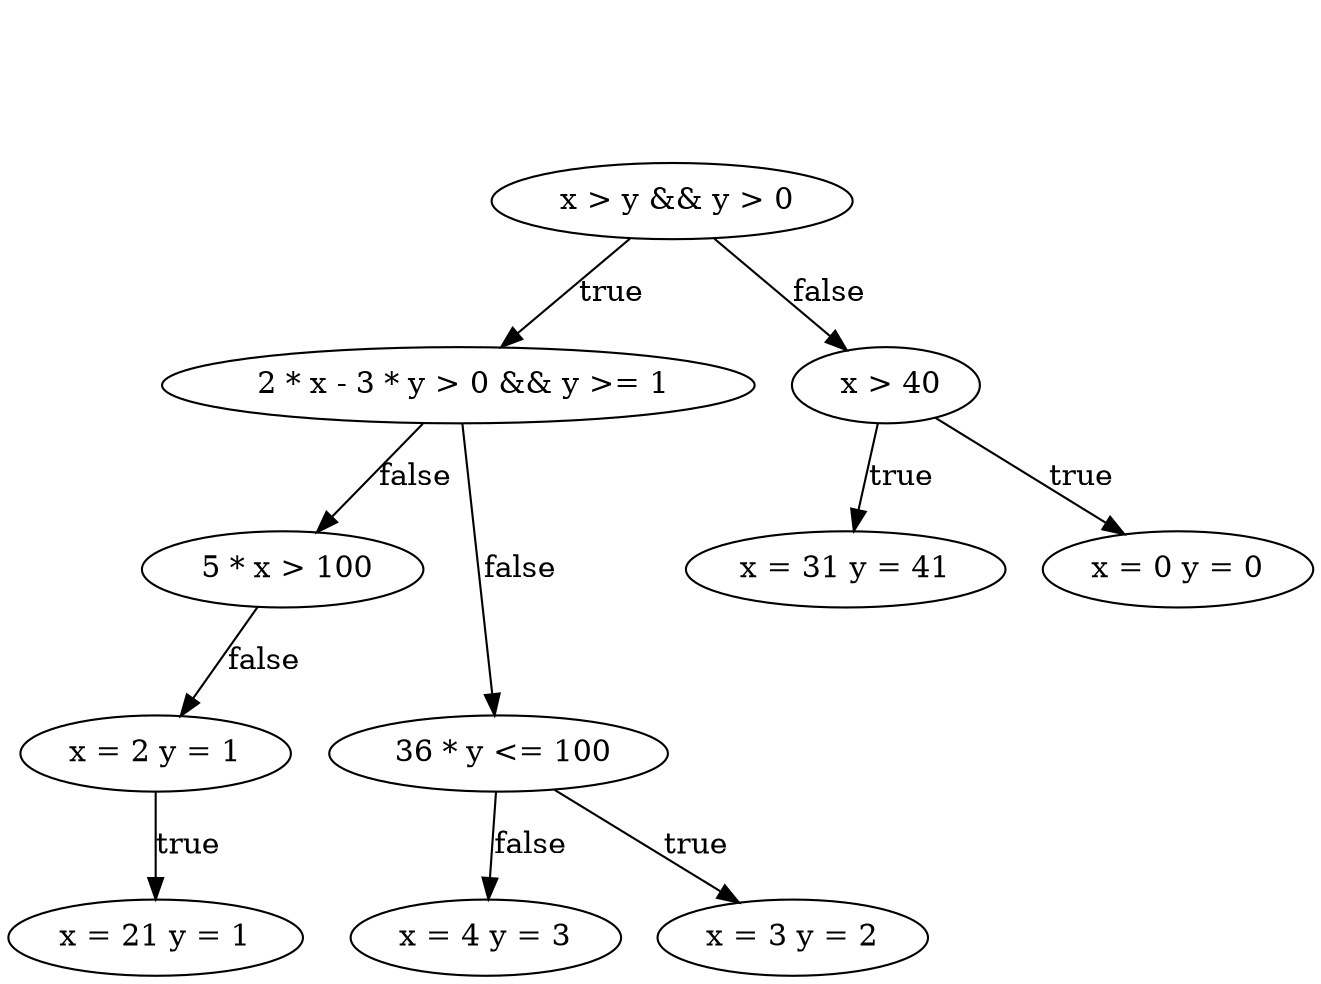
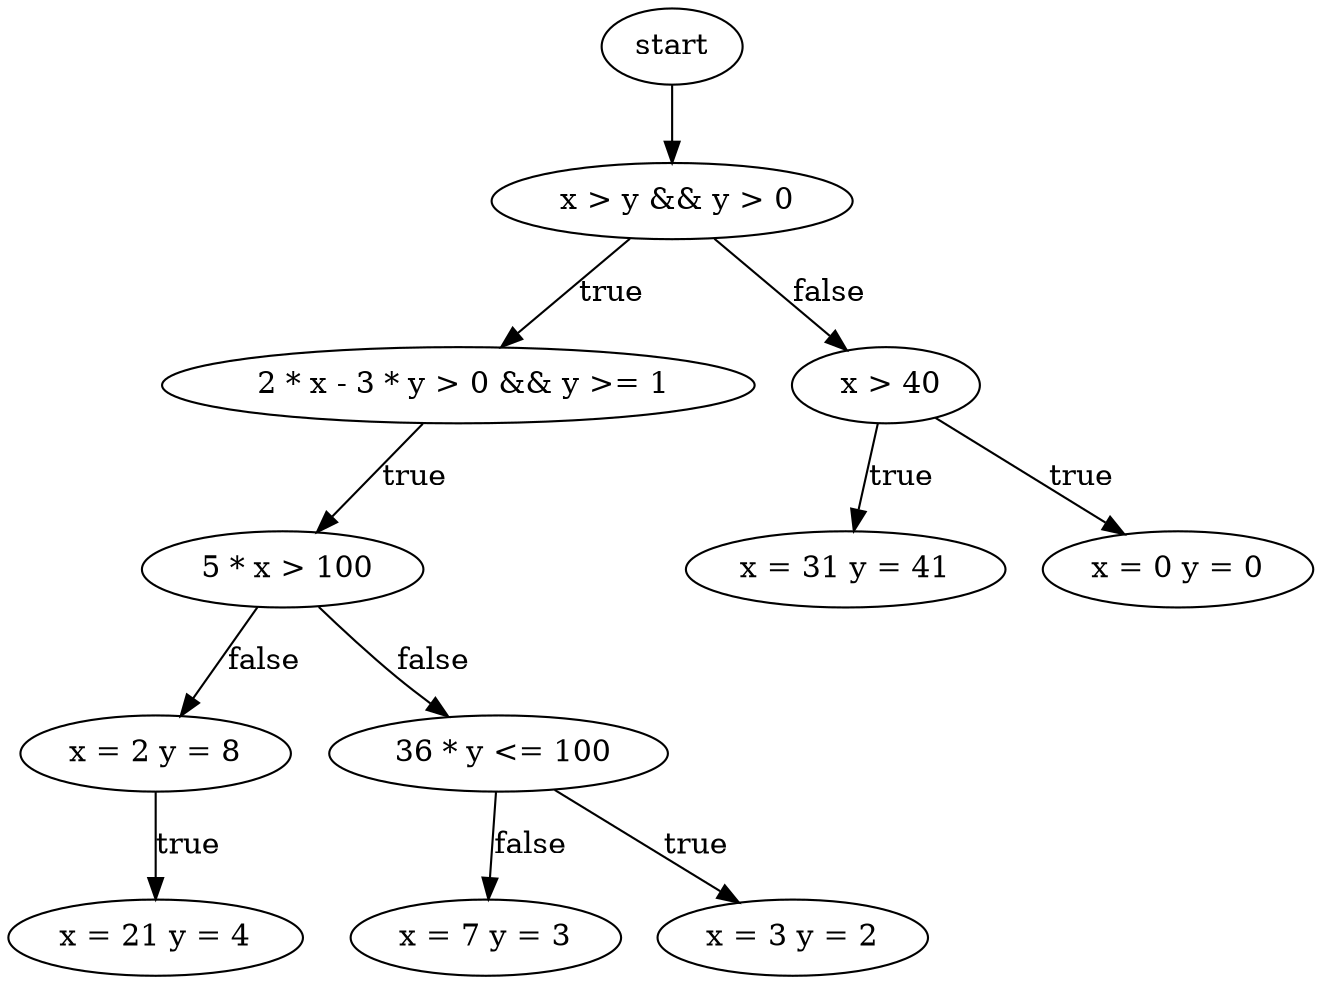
  digraph {
    n1 [label=" x > y && y > 0"]
    n2 [label=" 2 * x - 3 * y > 0 && y >= 1"]
    n3 [label=" x > 40"]
+   start
    n5 [label=" 5 * x > 100"]
    n6 [label=" 36 * y <= 100"]
    n7 [label="x = 31 y = 41"]
    n8 [label="x = 0 y = 0"]
-   n9 [label="x = 2 y = 1"]
+   n9 [label="x = 2 y = 8"]
    n10 [label="x = 3 y = 2"]
-   n11 [label="x = 4 y = 3"]
-   n12 [label="x = 21 y = 1"]
+   n11 [label="x = 7 y = 3"]
+   n12 [label="x = 21 y = 4"]
    n1 -> n2 [label=true]
    n1 -> n3 [label=false]
-   n2 -> n5 [label=false]
-   n2 -> n6 [label=false]
+   n2 -> n5 [label=true]
+   n5 -> n6 [label=false]
    n3 -> n7 [label=true]
    n3 -> n8 [label=true]
+   start -> n1
    n5 -> n9 [label=false]
    n6 -> n10 [label=true]
    n6 -> n11 [label=false]
    n9 -> n12 [label=true]
  }
